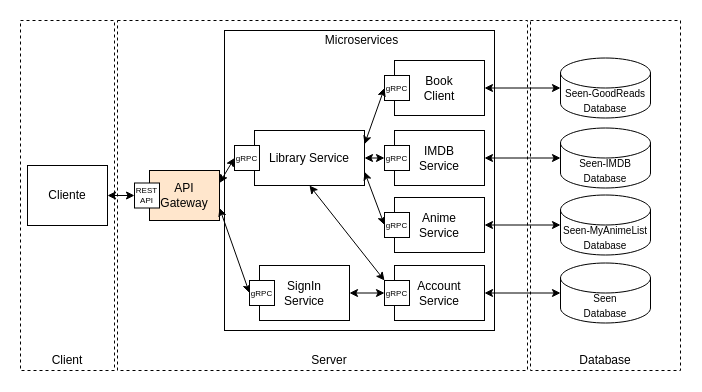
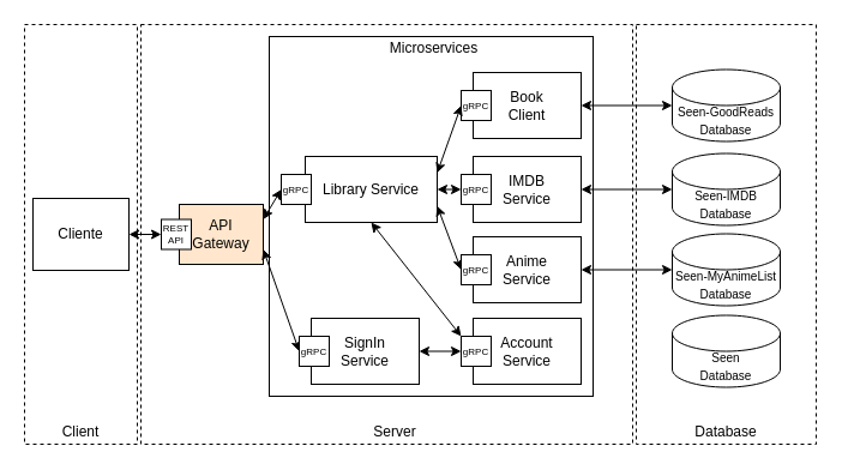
  <mxCell id="0" />
  <mxCell id="1" parent="0" />
  <mxCell id="2" value="" style="rounded=0;whiteSpace=wrap;html=1;dashed=1;fillColor=none;" vertex="1" parent="1"><mxGeometry x="117" y="20" width="410" height="350" as="geometry" /></mxCell>
  <mxCell id="3" value="" style="rounded=0;whiteSpace=wrap;html=1;fillColor=none;" vertex="1" parent="1"><mxGeometry x="224" y="30" width="270" height="300" as="geometry" /></mxCell>
  <mxCell id="4" value="" style="rounded=0;whiteSpace=wrap;html=1;dashed=1;fillColor=none;" vertex="1" parent="1"><mxGeometry x="20" y="20" width="94" height="350" as="geometry" /></mxCell>
  <mxCell id="5" value="" style="rounded=0;whiteSpace=wrap;html=1;dashed=1;fillColor=none;" vertex="1" parent="1"><mxGeometry x="530" y="20" width="150" height="350" as="geometry" /></mxCell>
  <mxCell id="6" value="Cliente" style="rounded=0;whiteSpace=wrap;html=1;" vertex="1" parent="1"><mxGeometry x="27" y="165" width="80" height="60" as="geometry" /></mxCell>
  <mxCell id="7" value="API &lt;br&gt;Gateway" style="rounded=0;whiteSpace=wrap;html=1;fillColor=#ffe6cc;" vertex="1" parent="1"><mxGeometry x="149" y="170" width="70" height="50" as="geometry" /></mxCell>
  <mxCell id="8" value="&lt;div&gt;&lt;span style=&quot;font-size: 10px&quot;&gt;Seen-MyAnimeList Database&lt;/span&gt;&lt;/div&gt;" style="shape=cylinder3;whiteSpace=wrap;html=1;boundedLbl=1;backgroundOutline=1;size=15;align=center;" vertex="1" parent="1"><mxGeometry x="560" y="194.5" width="90" height="60" as="geometry" /></mxCell>
  <mxCell id="9" value="Database" style="text;html=1;strokeColor=none;fillColor=none;align=center;verticalAlign=middle;whiteSpace=wrap;rounded=0;dashed=1;" vertex="1" parent="1"><mxGeometry x="585" y="350" width="40" height="20" as="geometry" /></mxCell>
  <mxCell id="10" value="&lt;font style=&quot;font-size: 10px&quot;&gt;Seen&lt;br&gt;Database&lt;/font&gt;" style="shape=cylinder3;whiteSpace=wrap;html=1;boundedLbl=1;backgroundOutline=1;size=15;" vertex="1" parent="1"><mxGeometry x="560" y="262.5" width="90" height="60" as="geometry" /></mxCell>
  <mxCell id="11" value="Microservices" style="text;html=1;strokeColor=none;fillColor=none;align=center;verticalAlign=middle;whiteSpace=wrap;rounded=0;" vertex="1" parent="1"><mxGeometry x="314" y="30" width="95" height="20" as="geometry" /></mxCell>
  <mxCell id="12" value="Anime&lt;br&gt;Service" style="rounded=0;whiteSpace=wrap;html=1;fillColor=none;" vertex="1" parent="1"><mxGeometry x="394" y="197" width="90" height="55" as="geometry" /></mxCell>
  <mxCell id="13" value="Account &lt;br&gt;Service" style="rounded=0;whiteSpace=wrap;html=1;fillColor=none;" vertex="1" parent="1"><mxGeometry x="394" y="265" width="90" height="55" as="geometry" /></mxCell>
  <mxCell id="14" value="" style="endArrow=classic;startArrow=classic;html=1;entryX=0;entryY=0.5;entryDx=0;entryDy=0;entryPerimeter=0;exitX=1;exitY=0.5;exitDx=0;exitDy=0;" edge="1" parent="1" source="12" target="8"><mxGeometry width="50" height="50" relative="1" as="geometry"><mxPoint x="402" y="295" as="sourcePoint" /><mxPoint x="452" y="425" as="targetPoint" /></mxGeometry></mxCell>
- <mxCell id="15" value="" style="endArrow=classic;startArrow=classic;html=1;exitX=1;exitY=0.5;exitDx=0;exitDy=0;entryX=0;entryY=0.5;entryDx=0;entryDy=0;entryPerimeter=0;" edge="1" parent="1" source="13" target="10"><mxGeometry width="50" height="50" relative="1" as="geometry"><mxPoint x="402" y="295" as="sourcePoint" /><mxPoint x="502" y="245" as="targetPoint" /></mxGeometry></mxCell>
  <mxCell id="16" value="" style="endArrow=classic;startArrow=classic;html=1;exitX=1;exitY=0.5;exitDx=0;exitDy=0;entryX=0;entryY=0.5;entryDx=0;entryDy=0;" edge="1" parent="1" source="6" target="34"><mxGeometry width="50" height="50" relative="1" as="geometry"><mxPoint x="402" y="295" as="sourcePoint" /><mxPoint x="169" y="195" as="targetPoint" /></mxGeometry></mxCell>
  <mxCell id="17" value="" style="endArrow=classic;startArrow=classic;html=1;entryX=0;entryY=0.5;entryDx=0;entryDy=0;exitX=1;exitY=0.75;exitDx=0;exitDy=0;" edge="1" parent="1" source="30" target="32"><mxGeometry width="50" height="50" relative="1" as="geometry"><mxPoint x="279" y="180" as="sourcePoint" /><mxPoint x="367.5" y="224.5" as="targetPoint" /></mxGeometry></mxCell>
  <mxCell id="18" value="" style="endArrow=classic;startArrow=classic;html=1;exitX=1;exitY=0.75;exitDx=0;exitDy=0;entryX=0;entryY=0.5;entryDx=0;entryDy=0;" edge="1" parent="1" source="7" target="39"><mxGeometry width="50" height="50" relative="1" as="geometry"><mxPoint x="402" y="295" as="sourcePoint" /><mxPoint x="364" y="292.5" as="targetPoint" /></mxGeometry></mxCell>
  <mxCell id="19" value="Client" style="text;html=1;strokeColor=none;fillColor=none;align=center;verticalAlign=middle;whiteSpace=wrap;rounded=0;" vertex="1" parent="1"><mxGeometry x="47" y="350" width="40" height="20" as="geometry" /></mxCell>
  <mxCell id="20" value="Server" style="text;html=1;strokeColor=none;fillColor=none;align=center;verticalAlign=middle;whiteSpace=wrap;rounded=0;" vertex="1" parent="1"><mxGeometry x="309" y="350" width="40" height="20" as="geometry" /></mxCell>
  <mxCell id="21" value="IMDB&lt;br&gt;Service" style="rounded=0;whiteSpace=wrap;html=1;fillColor=none;" vertex="1" parent="1"><mxGeometry x="394" y="130" width="90" height="55" as="geometry" /></mxCell>
  <mxCell id="22" value="Book &lt;br&gt;Client" style="rounded=0;whiteSpace=wrap;html=1;fillColor=none;" vertex="1" parent="1"><mxGeometry x="394" y="60" width="90" height="55" as="geometry" /></mxCell>
  <mxCell id="23" value="&lt;h6&gt;&lt;span style=&quot;font-size: 8px ; font-weight: 400&quot;&gt;gRPC&lt;/span&gt;&lt;br&gt;&lt;/h6&gt;" style="whiteSpace=wrap;html=1;aspect=fixed;align=center;" vertex="1" parent="1"><mxGeometry x="384" y="75" width="25" height="25" as="geometry" /></mxCell>
  <mxCell id="24" value="" style="endArrow=classic;startArrow=classic;html=1;entryX=0;entryY=0.5;entryDx=0;entryDy=0;exitX=1;exitY=0.5;exitDx=0;exitDy=0;" edge="1" parent="1" source="30" target="31"><mxGeometry width="50" height="50" relative="1" as="geometry"><mxPoint x="279" y="170" as="sourcePoint" /><mxPoint x="367.5" y="157.5" as="targetPoint" /></mxGeometry></mxCell>
  <mxCell id="25" value="" style="endArrow=classic;startArrow=classic;html=1;exitX=1;exitY=0.25;exitDx=0;exitDy=0;entryX=0;entryY=0.5;entryDx=0;entryDy=0;" edge="1" parent="1" source="30" target="23"><mxGeometry width="50" height="50" relative="1" as="geometry"><mxPoint x="394" y="160" as="sourcePoint" /><mxPoint x="444" y="110" as="targetPoint" /></mxGeometry></mxCell>
  <mxCell id="26" value="&lt;font style=&quot;font-size: 10px&quot;&gt;Seen-IMDB Database&lt;/font&gt;" style="shape=cylinder3;whiteSpace=wrap;html=1;boundedLbl=1;backgroundOutline=1;size=15;" vertex="1" parent="1"><mxGeometry x="560" y="127.5" width="90" height="60" as="geometry" /></mxCell>
  <mxCell id="27" value="&lt;font style=&quot;font-size: 10px&quot;&gt;Seen-GoodReads Database&lt;/font&gt;" style="shape=cylinder3;whiteSpace=wrap;html=1;boundedLbl=1;backgroundOutline=1;size=15;" vertex="1" parent="1"><mxGeometry x="560" y="57.5" width="90" height="60" as="geometry" /></mxCell>
  <mxCell id="28" value="" style="endArrow=classic;startArrow=classic;html=1;entryX=0;entryY=0.5;entryDx=0;entryDy=0;entryPerimeter=0;exitX=1;exitY=0.5;exitDx=0;exitDy=0;" edge="1" parent="1" source="21" target="26"><mxGeometry width="50" height="50" relative="1" as="geometry"><mxPoint x="485" y="213.5" as="sourcePoint" /><mxPoint x="552" y="213.5" as="targetPoint" /></mxGeometry></mxCell>
  <mxCell id="29" value="" style="endArrow=classic;startArrow=classic;html=1;entryX=0;entryY=0.5;entryDx=0;entryDy=0;entryPerimeter=0;exitX=1;exitY=0.5;exitDx=0;exitDy=0;" edge="1" parent="1" source="22" target="27"><mxGeometry width="50" height="50" relative="1" as="geometry"><mxPoint x="495" y="223.5" as="sourcePoint" /><mxPoint x="562" y="223.5" as="targetPoint" /></mxGeometry></mxCell>
  <mxCell id="30" value="Library Service" style="rounded=0;whiteSpace=wrap;html=1;fillColor=none;" vertex="1" parent="1"><mxGeometry x="254" y="130" width="110" height="55" as="geometry" /></mxCell>
  <mxCell id="31" value="&lt;h6&gt;&lt;span style=&quot;font-size: 8px ; font-weight: 400&quot;&gt;gRPC&lt;/span&gt;&lt;br&gt;&lt;/h6&gt;" style="whiteSpace=wrap;html=1;aspect=fixed;align=center;" vertex="1" parent="1"><mxGeometry x="384" y="145" width="25" height="25" as="geometry" /></mxCell>
  <mxCell id="32" value="&lt;h6&gt;&lt;span style=&quot;font-size: 8px ; font-weight: 400&quot;&gt;gRPC&lt;/span&gt;&lt;br&gt;&lt;/h6&gt;" style="whiteSpace=wrap;html=1;aspect=fixed;align=center;" vertex="1" parent="1"><mxGeometry x="384" y="212" width="25" height="25" as="geometry" /></mxCell>
  <mxCell id="33" value="&lt;h6&gt;&lt;span style=&quot;font-size: 8px ; font-weight: 400&quot;&gt;gRPC&lt;/span&gt;&lt;br&gt;&lt;/h6&gt;" style="whiteSpace=wrap;html=1;aspect=fixed;align=center;" vertex="1" parent="1"><mxGeometry x="384" y="280" width="25" height="25" as="geometry" /></mxCell>
  <mxCell id="34" value="&lt;h6&gt;&lt;font style=&quot;font-size: 8px ; line-height: 120% ; font-weight: normal&quot;&gt;REST API&lt;/font&gt;&lt;/h6&gt;" style="whiteSpace=wrap;html=1;aspect=fixed;align=center;" vertex="1" parent="1"><mxGeometry x="134" y="182.5" width="25" height="25" as="geometry" /></mxCell>
  <mxCell id="35" value="&lt;h6&gt;&lt;font style=&quot;font-size: 8px ; line-height: 120% ; font-weight: normal&quot;&gt;gRPC&lt;/font&gt;&lt;/h6&gt;" style="whiteSpace=wrap;html=1;aspect=fixed;align=center;" vertex="1" parent="1"><mxGeometry x="234" y="145" width="25" height="25" as="geometry" /></mxCell>
  <mxCell id="36" value="" style="endArrow=classic;startArrow=classic;html=1;exitX=1;exitY=0.25;exitDx=0;exitDy=0;entryX=0;entryY=0.5;entryDx=0;entryDy=0;" edge="1" parent="1" source="7" target="35"><mxGeometry width="50" height="50" relative="1" as="geometry"><mxPoint x="384" y="200" as="sourcePoint" /><mxPoint x="434" y="150" as="targetPoint" /></mxGeometry></mxCell>
  <mxCell id="37" value="" style="endArrow=classic;startArrow=classic;html=1;exitX=0.5;exitY=1;exitDx=0;exitDy=0;entryX=0;entryY=0;entryDx=0;entryDy=0;" edge="1" parent="1" source="30" target="33"><mxGeometry width="50" height="50" relative="1" as="geometry"><mxPoint x="370" y="260" as="sourcePoint" /><mxPoint x="384" y="280" as="targetPoint" /></mxGeometry></mxCell>
  <mxCell id="38" value="SignIn&lt;br&gt;Service" style="rounded=0;whiteSpace=wrap;html=1;fillColor=none;" vertex="1" parent="1"><mxGeometry x="259" y="265" width="90" height="55" as="geometry" /></mxCell>
  <mxCell id="39" value="&lt;h6&gt;&lt;span style=&quot;font-size: 8px ; font-weight: 400&quot;&gt;gRPC&lt;/span&gt;&lt;br&gt;&lt;/h6&gt;" style="whiteSpace=wrap;html=1;aspect=fixed;align=center;" vertex="1" parent="1"><mxGeometry x="249" y="280" width="25" height="25" as="geometry" /></mxCell>
  <mxCell id="40" value="" style="endArrow=classic;startArrow=classic;html=1;exitX=1;exitY=0.5;exitDx=0;exitDy=0;entryX=0;entryY=0.5;entryDx=0;entryDy=0;" edge="1" parent="1" source="38" target="33"><mxGeometry width="50" height="50" relative="1" as="geometry"><mxPoint x="319" y="195" as="sourcePoint" /><mxPoint x="394" y="290" as="targetPoint" /></mxGeometry></mxCell>
